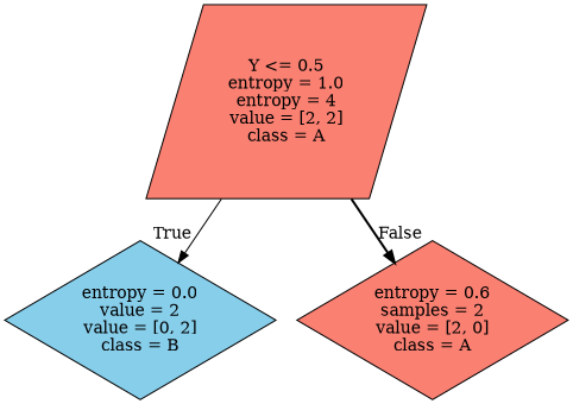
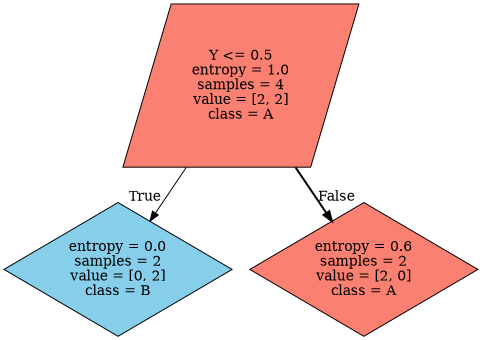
  digraph {
    node [fillcolor=salmon shape=diamond style=filled]
    edge [labeldistance=2.5]
-   n1 [label="Y <= 0.5\nentropy = 1.0\nentropy = 4\nvalue = [2, 2]\nclass = A" shape=parallelogram]
-   n2 [fillcolor=skyblue label="entropy = 0.0\nvalue = 2\nvalue = [0, 2]\nclass = B"]
+   n1 [label="Y <= 0.5\nentropy = 1.0\nsamples = 4\nvalue = [2, 2]\nclass = A" shape=parallelogram]
+   n2 [fillcolor=skyblue label="entropy = 0.0\nsamples = 2\nvalue = [0, 2]\nclass = B"]
    n3 [label="entropy = 0.6\nsamples = 2\nvalue = [2, 0]\nclass = A"]
    n1 -> n2 [headlabel=True labelangle=45 style=solid]
    n1 -> n3 [headlabel=False labelangle=-45 style=bold]
  }
